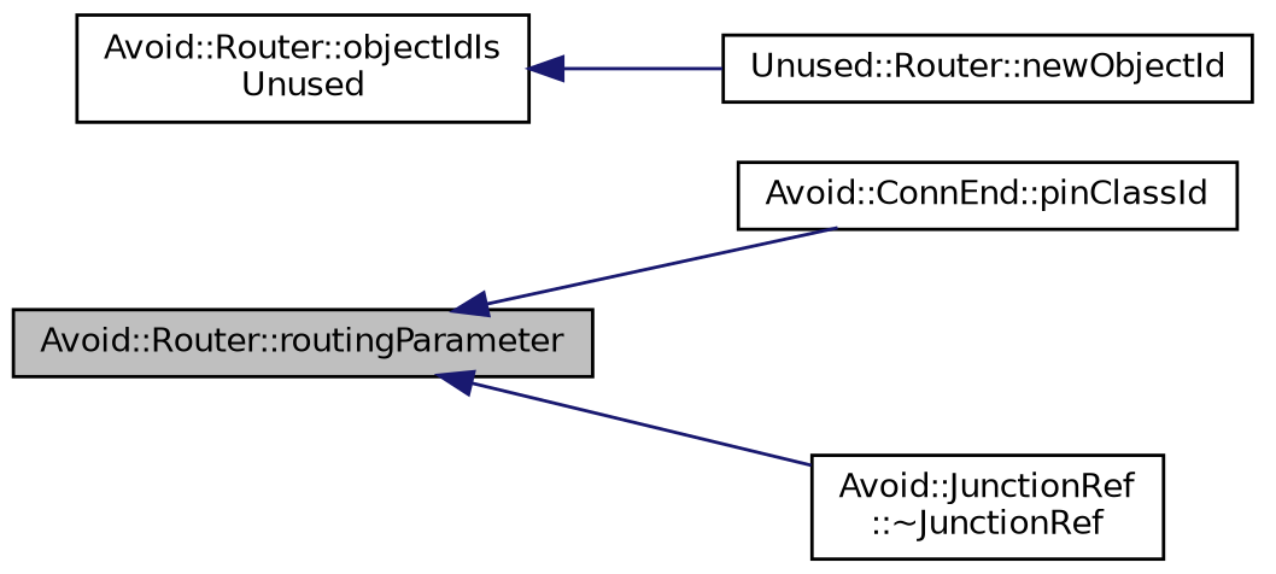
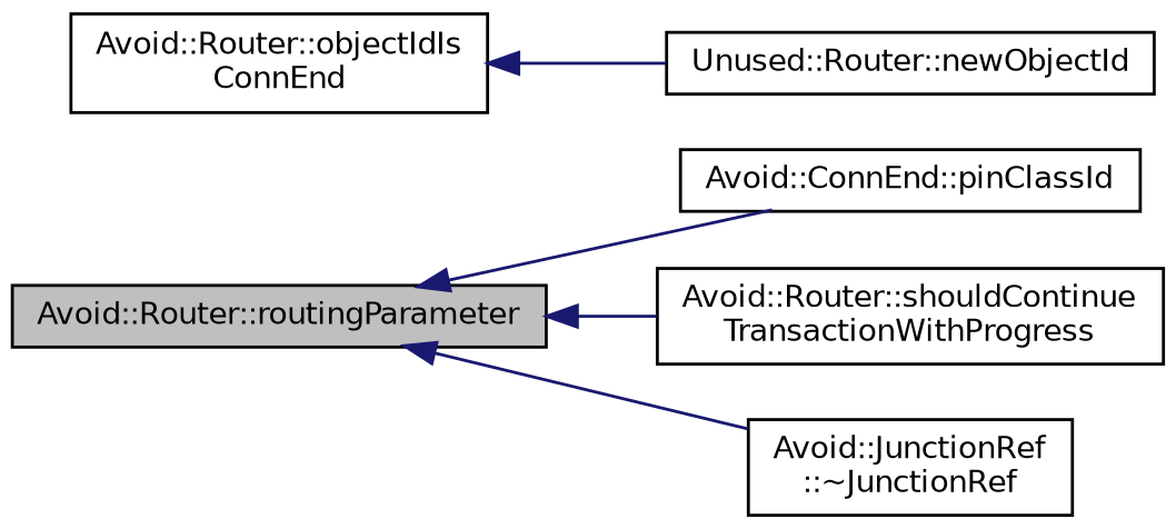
  digraph {
    rankdir=LR
    node [color=black fillcolor=white fontname=Helvetica fontsize=10 shape=record style=filled]
    edge [color=midnightblue dir=back fontname=Helvetica fontsize=10 labelfontname=Helvetica labelfontsize=10 style=solid]
    n1 [fillcolor=grey75 fontcolor=black height=0.2 label="Avoid::Router::routingParameter" width=0.4]
    n2 [height=0.2 label="Avoid::ConnEnd::pinClassId" width=0.4]
+   n3 [height=0.2 label="Avoid::Router::shouldContinue\lTransactionWithProgress" width=0.4]
    n4 [height=0.2 label="Avoid::JunctionRef\l::~JunctionRef" width=0.4]
-   n5 [height=0.2 label="Avoid::Router::objectIdIs\lUnused" width=0.4]
+   n5 [height=0.2 label="Avoid::Router::objectIdIs\lConnEnd" width=0.4]
    n6 [height=0.2 label="Unused::Router::newObjectId" width=0.4]
    n1 -> n2
+   n1 -> n3
    n1 -> n4
    n5 -> n6
  }
